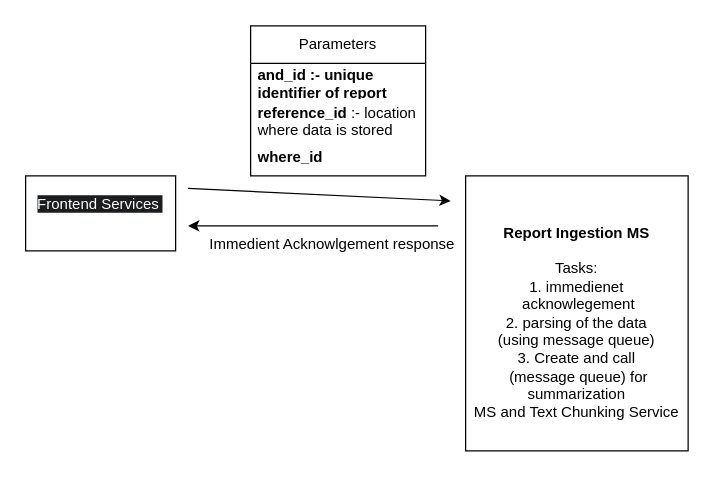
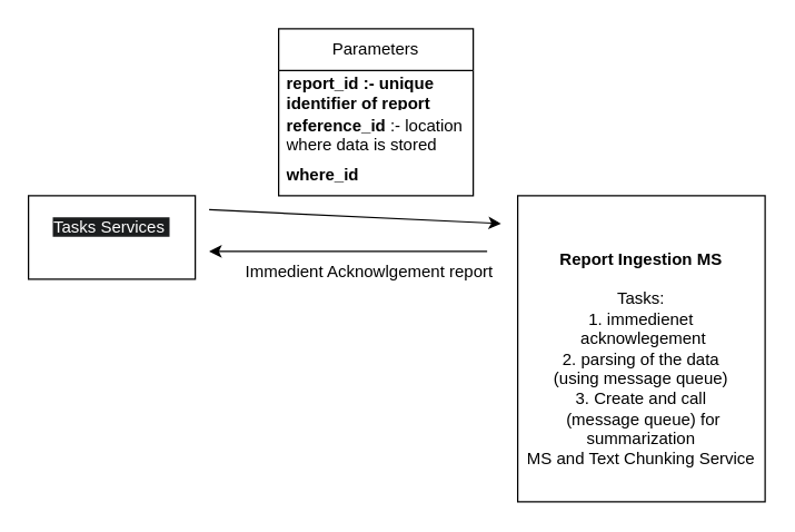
  <mxCell id="0" />
  <mxCell id="1" parent="0" />
- <mxCell id="2" value="&#10;&lt;span style=&quot;color: rgb(255, 255, 255); font-family: Helvetica; font-size: 12px; font-style: normal; font-variant-ligatures: normal; font-variant-caps: normal; font-weight: 400; letter-spacing: normal; orphans: 2; text-align: center; text-indent: 0px; text-transform: none; widows: 2; word-spacing: 0px; -webkit-text-stroke-width: 0px; white-space: nowrap; background-color: rgb(27, 29, 30); text-decoration-thickness: initial; text-decoration-style: initial; text-decoration-color: initial; display: inline !important; float: none;&quot;&gt;Frontend Services&amp;nbsp;&lt;/span&gt;&#10;&#10;" style="rounded=0;whiteSpace=wrap;html=1;strokeColor=default;fillColor=default;" vertex="1" parent="1"><mxGeometry x="20" y="140" width="120" height="60" as="geometry" /></mxCell>
+ <mxCell id="2" value="&#10;&lt;span style=&quot;color: rgb(255, 255, 255); font-family: Helvetica; font-size: 12px; font-style: normal; font-variant-ligatures: normal; font-variant-caps: normal; font-weight: 400; letter-spacing: normal; orphans: 2; text-align: center; text-indent: 0px; text-transform: none; widows: 2; word-spacing: 0px; -webkit-text-stroke-width: 0px; white-space: nowrap; background-color: rgb(27, 29, 30); text-decoration-thickness: initial; text-decoration-style: initial; text-decoration-color: initial; display: inline !important; float: none;&quot;&gt;Tasks Services&amp;nbsp;&lt;/span&gt;&#10;&#10;" style="rounded=0;whiteSpace=wrap;html=1;strokeColor=default;fillColor=default;" vertex="1" parent="1"><mxGeometry x="20" y="140" width="120" height="60" as="geometry" /></mxCell>
  <mxCell id="3" value="&lt;font style=&quot;background-color: light-dark(#ffffff, var(--ge-dark-color, #121212)); color: light-dark(rgb(0, 0, 0), rgb(255, 255, 255));&quot;&gt;&lt;br&gt;&lt;font style=&quot;&quot;&gt;&lt;span style=&quot;text-wrap-mode: nowrap;&quot;&gt;&lt;b&gt;Report Ingestion MS&lt;/b&gt;&lt;/span&gt;&lt;/font&gt;&lt;/font&gt;&lt;div&gt;&lt;font style=&quot;color: light-dark(rgb(0, 0, 0), rgb(255, 255, 255));&quot;&gt;&lt;span style=&quot;text-wrap-mode: nowrap; background-color: light-dark(#ffffff, var(--ge-dark-color, #121212));&quot;&gt;&amp;nbsp;&lt;/span&gt;&lt;/font&gt;&lt;/div&gt;&lt;div&gt;&lt;font style=&quot;color: light-dark(rgb(0, 0, 0), rgb(255, 255, 255));&quot;&gt;&lt;span style=&quot;text-wrap-mode: nowrap; background-color: light-dark(#ffffff, var(--ge-dark-color, #121212));&quot;&gt;Tasks:&lt;br&gt;1. immedienet&lt;/span&gt;&lt;/font&gt;&lt;/div&gt;&lt;div&gt;&lt;font style=&quot;color: light-dark(rgb(0, 0, 0), rgb(255, 255, 255));&quot;&gt;&lt;span style=&quot;text-wrap-mode: nowrap; background-color: light-dark(#ffffff, var(--ge-dark-color, #121212));&quot;&gt;&amp;nbsp;acknowlegement&lt;/span&gt;&lt;/font&gt;&lt;/div&gt;&lt;div&gt;&lt;font style=&quot;color: light-dark(rgb(0, 0, 0), rgb(255, 255, 255));&quot;&gt;&lt;span style=&quot;text-wrap-mode: nowrap; background-color: light-dark(#ffffff, var(--ge-dark-color, #121212));&quot;&gt;2. parsing of the data&lt;/span&gt;&lt;/font&gt;&lt;/div&gt;&lt;div&gt;&lt;font style=&quot;color: light-dark(rgb(0, 0, 0), rgb(255, 255, 255));&quot;&gt;&lt;span style=&quot;text-wrap-mode: nowrap; background-color: light-dark(#ffffff, var(--ge-dark-color, #121212));&quot;&gt;(using message queue)&lt;/span&gt;&lt;/font&gt;&lt;/div&gt;&lt;div&gt;&lt;font style=&quot;color: light-dark(rgb(0, 0, 0), rgb(255, 255, 255));&quot;&gt;&lt;span style=&quot;text-wrap-mode: nowrap; background-color: light-dark(#ffffff, var(--ge-dark-color, #121212));&quot;&gt;3. Create and call&lt;/span&gt;&lt;/font&gt;&lt;/div&gt;&lt;div&gt;&lt;font style=&quot;color: light-dark(rgb(0, 0, 0), rgb(255, 255, 255));&quot;&gt;&lt;span style=&quot;text-wrap-mode: nowrap; background-color: light-dark(#ffffff, var(--ge-dark-color, #121212));&quot;&gt;&amp;nbsp;(message queue) for&lt;/span&gt;&lt;/font&gt;&lt;/div&gt;&lt;div&gt;&lt;font style=&quot;color: light-dark(rgb(0, 0, 0), rgb(255, 255, 255));&quot;&gt;&lt;span style=&quot;text-wrap-mode: nowrap; background-color: light-dark(#ffffff, var(--ge-dark-color, #121212));&quot;&gt;summarization&lt;/span&gt;&lt;/font&gt;&lt;/div&gt;&lt;div&gt;&lt;font style=&quot;color: light-dark(rgb(0, 0, 0), rgb(255, 255, 255));&quot;&gt;&lt;span style=&quot;text-wrap-mode: nowrap; background-color: light-dark(#ffffff, var(--ge-dark-color, #121212));&quot;&gt;MS and Text Chunking Service&lt;/span&gt;&lt;/font&gt;&lt;/div&gt;" style="rounded=0;whiteSpace=wrap;html=1;" vertex="1" parent="1"><mxGeometry x="372" y="140" width="178" height="220" as="geometry" /></mxCell>
  <mxCell id="4" value="" style="endArrow=classic;html=1;rounded=0;" edge="1" parent="1"><mxGeometry width="50" height="50" relative="1" as="geometry"><mxPoint x="150" y="150" as="sourcePoint" /><mxPoint x="360" y="160" as="targetPoint" /></mxGeometry></mxCell>
  <mxCell id="5" value="Parameters" style="swimlane;fontStyle=0;childLayout=stackLayout;horizontal=1;startSize=30;horizontalStack=0;resizeParent=1;resizeParentMax=0;resizeLast=0;collapsible=1;marginBottom=0;whiteSpace=wrap;html=1;" vertex="1" parent="1"><mxGeometry x="200" y="20" width="140" height="120" as="geometry" /></mxCell>
- <mxCell id="6" value="&lt;b&gt;and_id :- unique identifier of report&amp;nbsp;&lt;/b&gt;" style="text;strokeColor=none;fillColor=none;align=left;verticalAlign=middle;spacingLeft=4;spacingRight=4;overflow=hidden;points=[[0,0.5],[1,0.5]];portConstraint=eastwest;rotatable=0;whiteSpace=wrap;html=1;" vertex="1" parent="5"><mxGeometry y="30" width="140" height="30" as="geometry" /></mxCell>
+ <mxCell id="6" value="&lt;b&gt;report_id :- unique identifier of report&amp;nbsp;&lt;/b&gt;" style="text;strokeColor=none;fillColor=none;align=left;verticalAlign=middle;spacingLeft=4;spacingRight=4;overflow=hidden;points=[[0,0.5],[1,0.5]];portConstraint=eastwest;rotatable=0;whiteSpace=wrap;html=1;" vertex="1" parent="5"><mxGeometry y="30" width="140" height="30" as="geometry" /></mxCell>
  <mxCell id="7" value="&lt;b&gt;reference_id&lt;/b&gt; :- location where data is stored" style="text;strokeColor=none;fillColor=none;align=left;verticalAlign=middle;spacingLeft=4;spacingRight=4;overflow=hidden;points=[[0,0.5],[1,0.5]];portConstraint=eastwest;rotatable=0;whiteSpace=wrap;html=1;" vertex="1" parent="5"><mxGeometry y="60" width="140" height="30" as="geometry" /></mxCell>
  <mxCell id="8" value="&lt;b&gt;where_id&lt;/b&gt;" style="text;strokeColor=none;fillColor=none;align=left;verticalAlign=middle;spacingLeft=4;spacingRight=4;overflow=hidden;points=[[0,0.5],[1,0.5]];portConstraint=eastwest;rotatable=0;whiteSpace=wrap;html=1;" vertex="1" parent="5"><mxGeometry y="90" width="140" height="30" as="geometry" /></mxCell>
  <mxCell id="9" value="" style="endArrow=classic;html=1;rounded=0;" edge="1" parent="1"><mxGeometry width="50" height="50" relative="1" as="geometry"><mxPoint x="350" y="180" as="sourcePoint" /><mxPoint x="150" y="180" as="targetPoint" /></mxGeometry></mxCell>
- <mxCell id="10" value="Immedient Acknowlgement response" style="text;html=1;align=center;verticalAlign=middle;resizable=0;points=[];autosize=1;strokeColor=none;fillColor=none;" vertex="1" parent="1"><mxGeometry x="160" y="180" width="210" height="30" as="geometry" /></mxCell>
+ <mxCell id="10" value="Immedient Acknowlgement report" style="text;html=1;align=center;verticalAlign=middle;resizable=0;points=[];autosize=1;strokeColor=none;fillColor=none;" vertex="1" parent="1"><mxGeometry x="160" y="180" width="210" height="30" as="geometry" /></mxCell>
